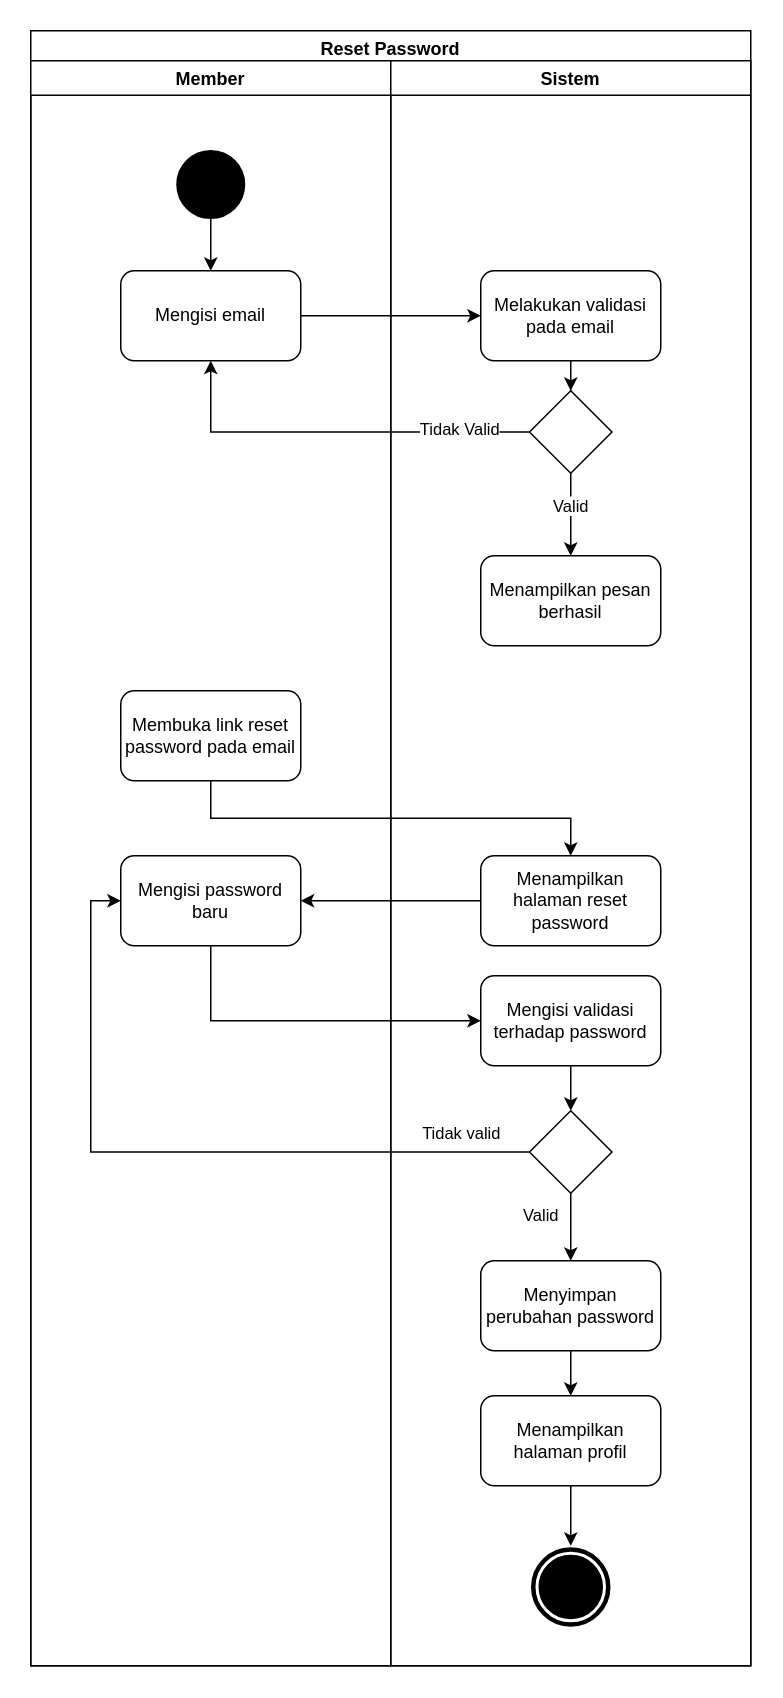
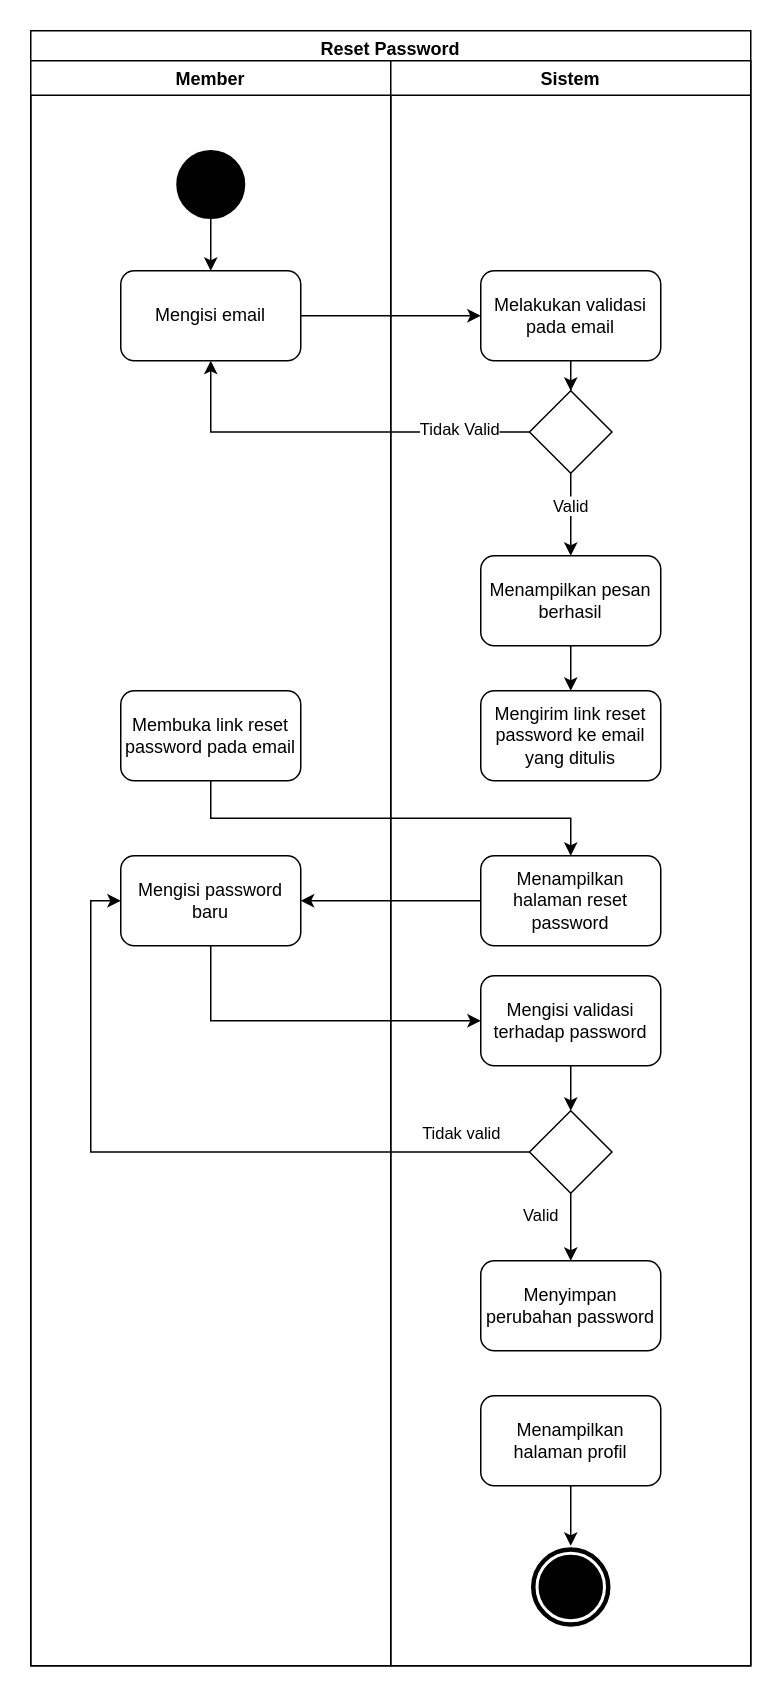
  <mxCell id="0" />
  <mxCell id="1" parent="0" />
  <mxCell id="2" value="Reset Password" style="swimlane;fillColor=none;" parent="1" vertex="1"><mxGeometry x="20" y="20" width="480" height="1090" as="geometry" /></mxCell>
  <mxCell id="3" value="Member" style="swimlane;startSize=23;" parent="2" vertex="1"><mxGeometry y="20" width="240" height="1070" as="geometry" /></mxCell>
  <mxCell id="4" style="edgeStyle=orthogonalEdgeStyle;rounded=0;orthogonalLoop=1;jettySize=auto;html=1;" edge="1" parent="3" source="5" target="8"><mxGeometry relative="1" as="geometry" /></mxCell>
  <mxCell id="5" value="" style="ellipse;whiteSpace=wrap;html=1;aspect=fixed;fillColor=#000000;" parent="3" vertex="1"><mxGeometry x="97.5" y="60" width="45" height="45" as="geometry" /></mxCell>
  <mxCell id="6" value="Membuka link reset password pada email" style="rounded=1;whiteSpace=wrap;html=1;fillColor=none;" parent="3" vertex="1"><mxGeometry x="60" y="420" width="120" height="60" as="geometry" /></mxCell>
  <mxCell id="7" value="Mengisi password baru" style="rounded=1;whiteSpace=wrap;html=1;fillColor=none;" parent="3" vertex="1"><mxGeometry x="60" y="530" width="120" height="60" as="geometry" /></mxCell>
  <mxCell id="8" value="Mengisi email" style="rounded=1;whiteSpace=wrap;html=1;fillColor=none;" parent="3" vertex="1"><mxGeometry x="60" y="140" width="120" height="60" as="geometry" /></mxCell>
  <mxCell id="9" value="Sistem" style="swimlane;" parent="2" vertex="1"><mxGeometry x="240" y="20" width="240" height="1070" as="geometry" /></mxCell>
  <mxCell id="10" style="edgeStyle=orthogonalEdgeStyle;rounded=0;orthogonalLoop=1;jettySize=auto;html=1;" parent="9" source="11" target="14" edge="1"><mxGeometry relative="1" as="geometry" /></mxCell>
  <mxCell id="11" value="Melakukan validasi pada email" style="rounded=1;whiteSpace=wrap;html=1;fillColor=none;" parent="9" vertex="1"><mxGeometry x="60" y="140" width="120" height="60" as="geometry" /></mxCell>
  <mxCell id="12" style="edgeStyle=orthogonalEdgeStyle;rounded=0;orthogonalLoop=1;jettySize=auto;html=1;" parent="9" source="14" target="23" edge="1"><mxGeometry relative="1" as="geometry" /></mxCell>
  <mxCell id="13" value="Valid" style="edgeLabel;html=1;align=center;verticalAlign=middle;resizable=0;points=[];" parent="12" vertex="1" connectable="0"><mxGeometry x="-0.253" y="-1" relative="1" as="geometry"><mxPoint as="offset" /></mxGeometry></mxCell>
  <mxCell id="14" value="" style="rhombus;whiteSpace=wrap;html=1;fillColor=none;" parent="9" vertex="1"><mxGeometry x="92.5" y="220" width="55" height="55" as="geometry" /></mxCell>
+ <mxCell id="15" value="Mengirim link reset password ke email yang ditulis" style="rounded=1;whiteSpace=wrap;html=1;fillColor=none;" parent="9" vertex="1"><mxGeometry x="60" y="420" width="120" height="60" as="geometry" /></mxCell>
  <mxCell id="16" value="Menampilkan halaman reset password" style="rounded=1;whiteSpace=wrap;html=1;fillColor=none;" parent="9" vertex="1"><mxGeometry x="60" y="530" width="120" height="60" as="geometry" /></mxCell>
  <mxCell id="17" value="" style="rhombus;whiteSpace=wrap;html=1;fillColor=none;" parent="9" vertex="1"><mxGeometry x="92.5" y="700" width="55" height="55" as="geometry" /></mxCell>
- <mxCell id="18" style="edgeStyle=orthogonalEdgeStyle;rounded=0;orthogonalLoop=1;jettySize=auto;html=1;" parent="9" source="19" target="24" edge="1"><mxGeometry relative="1" as="geometry" /></mxCell>
  <mxCell id="19" value="Menyimpan perubahan password" style="rounded=1;whiteSpace=wrap;html=1;fillColor=none;" parent="9" vertex="1"><mxGeometry x="60" y="800" width="120" height="60" as="geometry" /></mxCell>
  <mxCell id="20" value="Valid" style="edgeStyle=orthogonalEdgeStyle;rounded=0;orthogonalLoop=1;jettySize=auto;html=1;" parent="9" source="17" target="19" edge="1"><mxGeometry x="-0.333" y="-20" relative="1" as="geometry"><mxPoint as="offset" /></mxGeometry></mxCell>
  <mxCell id="21" value="Tidak valid" style="edgeLabel;html=1;align=center;verticalAlign=middle;resizable=0;points=[];" parent="9" vertex="1" connectable="0"><mxGeometry x="46.5" y="714.5" as="geometry" /></mxCell>
+ <mxCell id="22" style="edgeStyle=orthogonalEdgeStyle;rounded=0;orthogonalLoop=1;jettySize=auto;html=1;" parent="9" source="23" target="15" edge="1"><mxGeometry relative="1" as="geometry" /></mxCell>
  <mxCell id="23" value="Menampilkan pesan berhasil" style="rounded=1;whiteSpace=wrap;html=1;fillColor=none;" parent="9" vertex="1"><mxGeometry x="60" y="330" width="120" height="60" as="geometry" /></mxCell>
  <mxCell id="24" value="Menampilkan halaman profil" style="rounded=1;whiteSpace=wrap;html=1;fillColor=none;" parent="9" vertex="1"><mxGeometry x="60" y="890" width="120" height="60" as="geometry" /></mxCell>
  <mxCell id="25" style="edgeStyle=orthogonalEdgeStyle;rounded=0;orthogonalLoop=1;jettySize=auto;html=1;" parent="9" source="26" target="17" edge="1"><mxGeometry relative="1" as="geometry" /></mxCell>
  <mxCell id="26" value="Mengisi validasi terhadap password" style="rounded=1;whiteSpace=wrap;html=1;fillColor=none;" parent="9" vertex="1"><mxGeometry x="60" y="610" width="120" height="60" as="geometry" /></mxCell>
  <mxCell id="27" style="edgeStyle=orthogonalEdgeStyle;rounded=0;orthogonalLoop=1;jettySize=auto;html=1;exitX=0.5;exitY=1;exitDx=0;exitDy=0;entryX=0.5;entryY=0;entryDx=0;entryDy=0;" parent="2" source="6" target="16" edge="1"><mxGeometry relative="1" as="geometry" /></mxCell>
  <mxCell id="28" style="edgeStyle=orthogonalEdgeStyle;rounded=0;orthogonalLoop=1;jettySize=auto;html=1;exitX=0;exitY=0.5;exitDx=0;exitDy=0;" parent="2" source="16" target="7" edge="1"><mxGeometry relative="1" as="geometry" /></mxCell>
  <mxCell id="29" style="edgeStyle=orthogonalEdgeStyle;rounded=0;orthogonalLoop=1;jettySize=auto;html=1;exitX=0;exitY=0.5;exitDx=0;exitDy=0;entryX=0;entryY=0.5;entryDx=0;entryDy=0;" parent="2" source="17" target="7" edge="1"><mxGeometry relative="1" as="geometry" /></mxCell>
  <mxCell id="30" style="edgeStyle=orthogonalEdgeStyle;rounded=0;orthogonalLoop=1;jettySize=auto;html=1;" parent="2" source="8" target="11" edge="1"><mxGeometry relative="1" as="geometry" /></mxCell>
  <mxCell id="31" style="edgeStyle=orthogonalEdgeStyle;rounded=0;orthogonalLoop=1;jettySize=auto;html=1;entryX=0.5;entryY=1;entryDx=0;entryDy=0;" parent="2" source="14" target="8" edge="1"><mxGeometry relative="1" as="geometry" /></mxCell>
  <mxCell id="32" value="Tidak Valid" style="edgeLabel;html=1;align=center;verticalAlign=middle;resizable=0;points=[];" parent="31" vertex="1" connectable="0"><mxGeometry x="-0.636" y="-2" relative="1" as="geometry"><mxPoint as="offset" /></mxGeometry></mxCell>
  <mxCell id="33" style="edgeStyle=orthogonalEdgeStyle;rounded=0;orthogonalLoop=1;jettySize=auto;html=1;entryX=0;entryY=0.5;entryDx=0;entryDy=0;" parent="2" source="7" target="26" edge="1"><mxGeometry relative="1" as="geometry"><Array as="points"><mxPoint x="120" y="660" /></Array></mxGeometry></mxCell>
  <mxCell id="34" value="" style="ellipse;shape=doubleEllipse;whiteSpace=wrap;html=1;aspect=fixed;fillColor=#000000;strokeColor=#FFFFFF;strokeWidth=2;" parent="1" vertex="1"><mxGeometry x="352.5" y="1030" width="55" height="55" as="geometry" /></mxCell>
  <mxCell id="35" style="edgeStyle=orthogonalEdgeStyle;rounded=0;orthogonalLoop=1;jettySize=auto;html=1;" parent="1" source="24" target="34" edge="1"><mxGeometry relative="1" as="geometry" /></mxCell>
